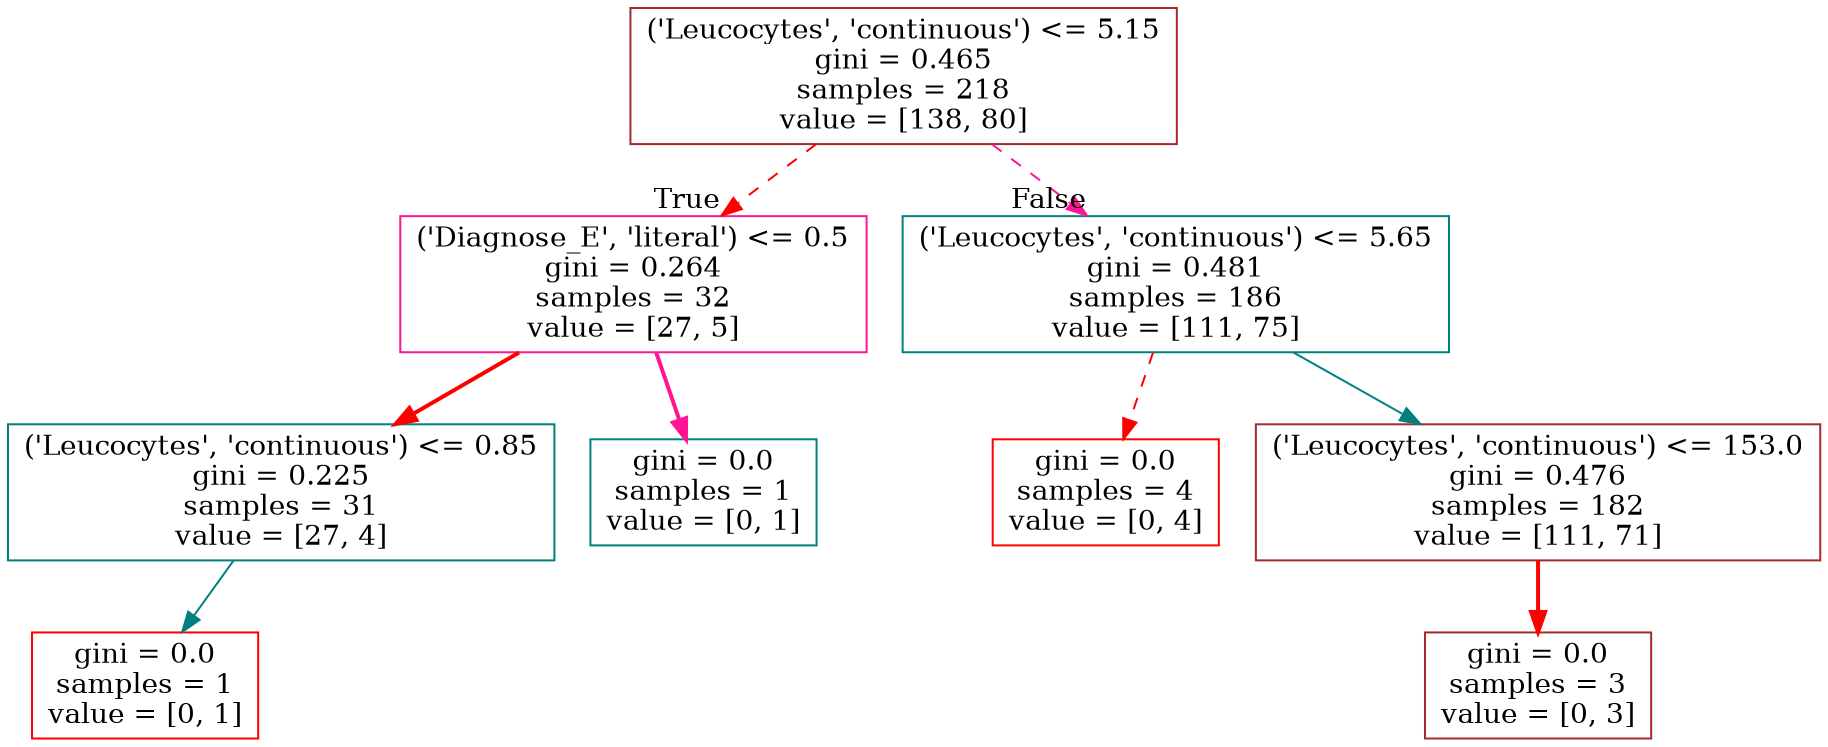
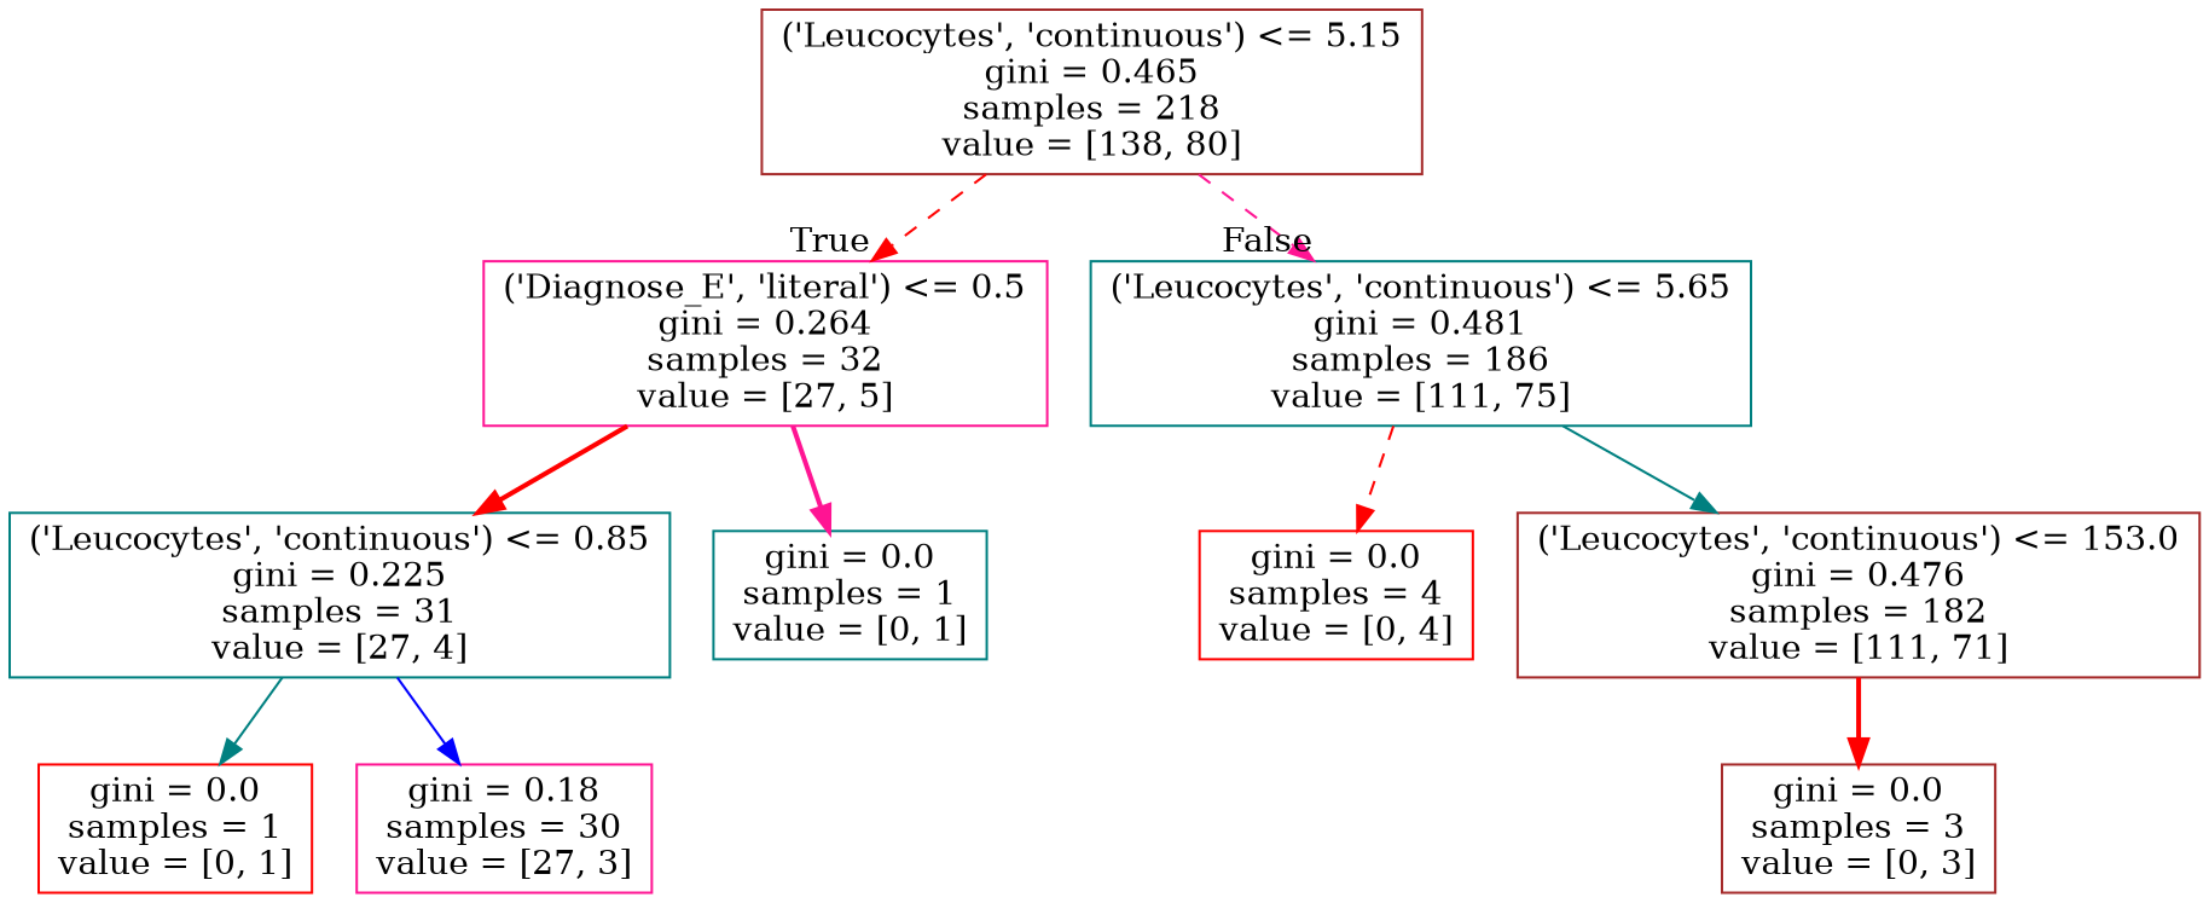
  digraph {
    node [color=brown shape=box]
    edge [color=red style=dashed]
    n1 [label="('Leucocytes', 'continuous') <= 5.15\ngini = 0.465\nsamples = 218\nvalue = [138, 80]"]
    n2 [color=deeppink label="('Diagnose_E', 'literal') <= 0.5\ngini = 0.264\nsamples = 32\nvalue = [27, 5]"]
    n3 [color=teal label="('Leucocytes', 'continuous') <= 5.65\ngini = 0.481\nsamples = 186\nvalue = [111, 75]"]
    n4 [color=teal label="('Leucocytes', 'continuous') <= 0.85\ngini = 0.225\nsamples = 31\nvalue = [27, 4]"]
    n5 [color=teal label="gini = 0.0\nsamples = 1\nvalue = [0, 1]"]
    n6 [color=red label="gini = 0.0\nsamples = 4\nvalue = [0, 4]"]
    n7 [label="('Leucocytes', 'continuous') <= 153.0\ngini = 0.476\nsamples = 182\nvalue = [111, 71]"]
    n8 [color=red label="gini = 0.0\nsamples = 1\nvalue = [0, 1]"]
+   n9 [color=deeppink label="gini = 0.18\nsamples = 30\nvalue = [27, 3]"]
    n10 [label="gini = 0.0\nsamples = 3\nvalue = [0, 3]"]
    n1 -> n2 [headlabel=True labelangle=45 labeldistance=2.5]
    n1 -> n3 [color=deeppink headlabel=False labelangle=-45 labeldistance=2.5]
    n2 -> n4 [style=bold]
    n2 -> n5 [color=deeppink style=bold]
    n3 -> n6
    n3 -> n7 [color=teal style=solid]
    n4 -> n8 [color=teal style=solid]
+   n4 -> n9 [color=blue style=solid]
    n7 -> n10 [style=bold]
  }
